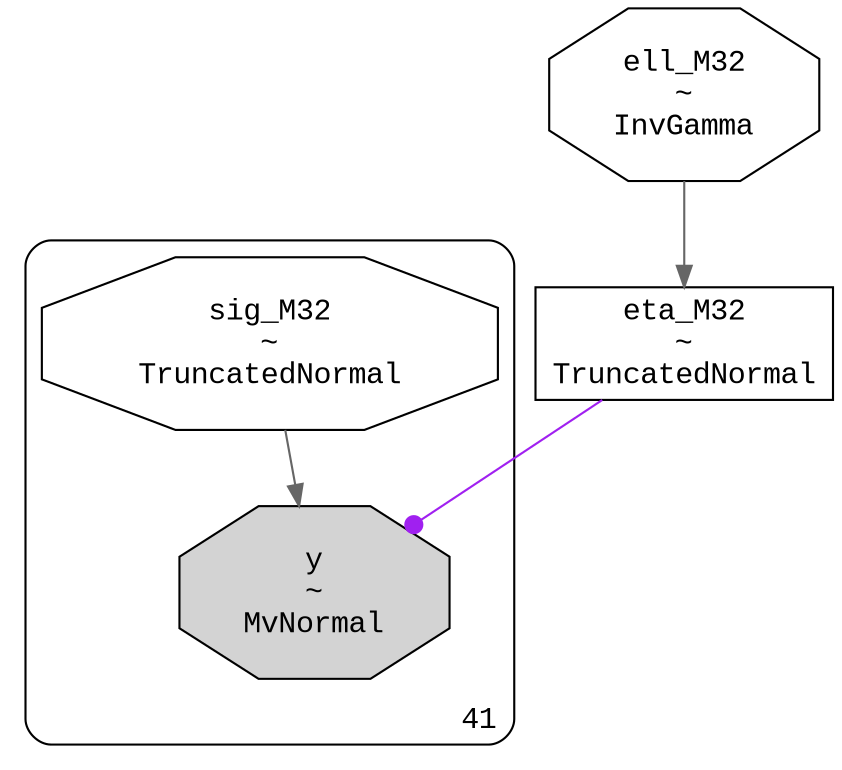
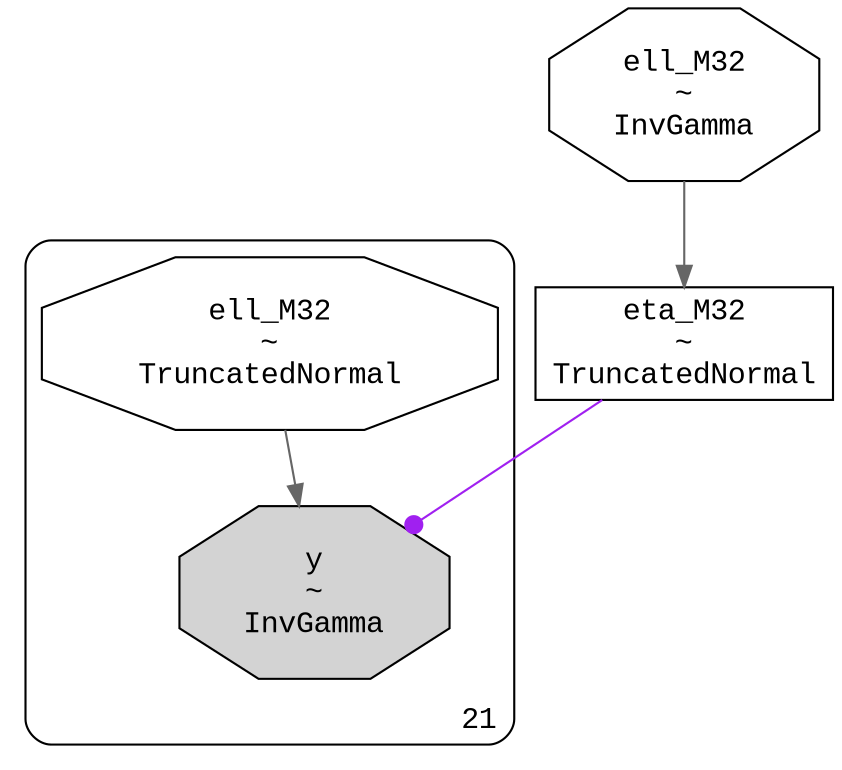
  digraph {
    fontname="Liberation Mono"
    node [fontname="Liberation Mono" shape=octagon]
    edge [arrowhead=normal color=gray40 fontname="Liberation Mono"]
-   n1 [label="sig_M32\n~\nTruncatedNormal"]
-   n2 [label="y\n~\nMvNormal" style=filled]
+   n1 [label="ell_M32\n~\nTruncatedNormal"]
+   n2 [label="y\n~\nInvGamma" style=filled]
    n3 [label="ell_M32\n~\nInvGamma"]
    n4 [label="eta_M32\n~\nTruncatedNormal" shape=box]
    subgraph cluster_1 {
-     label=41
+     label=21
      labeljust=r
      labelloc=b
      style=rounded
      n1
      n2
    }
    n1 -> n2
    n3 -> n4
    n4 -> n2 [arrowhead=dot color=purple]
  }
